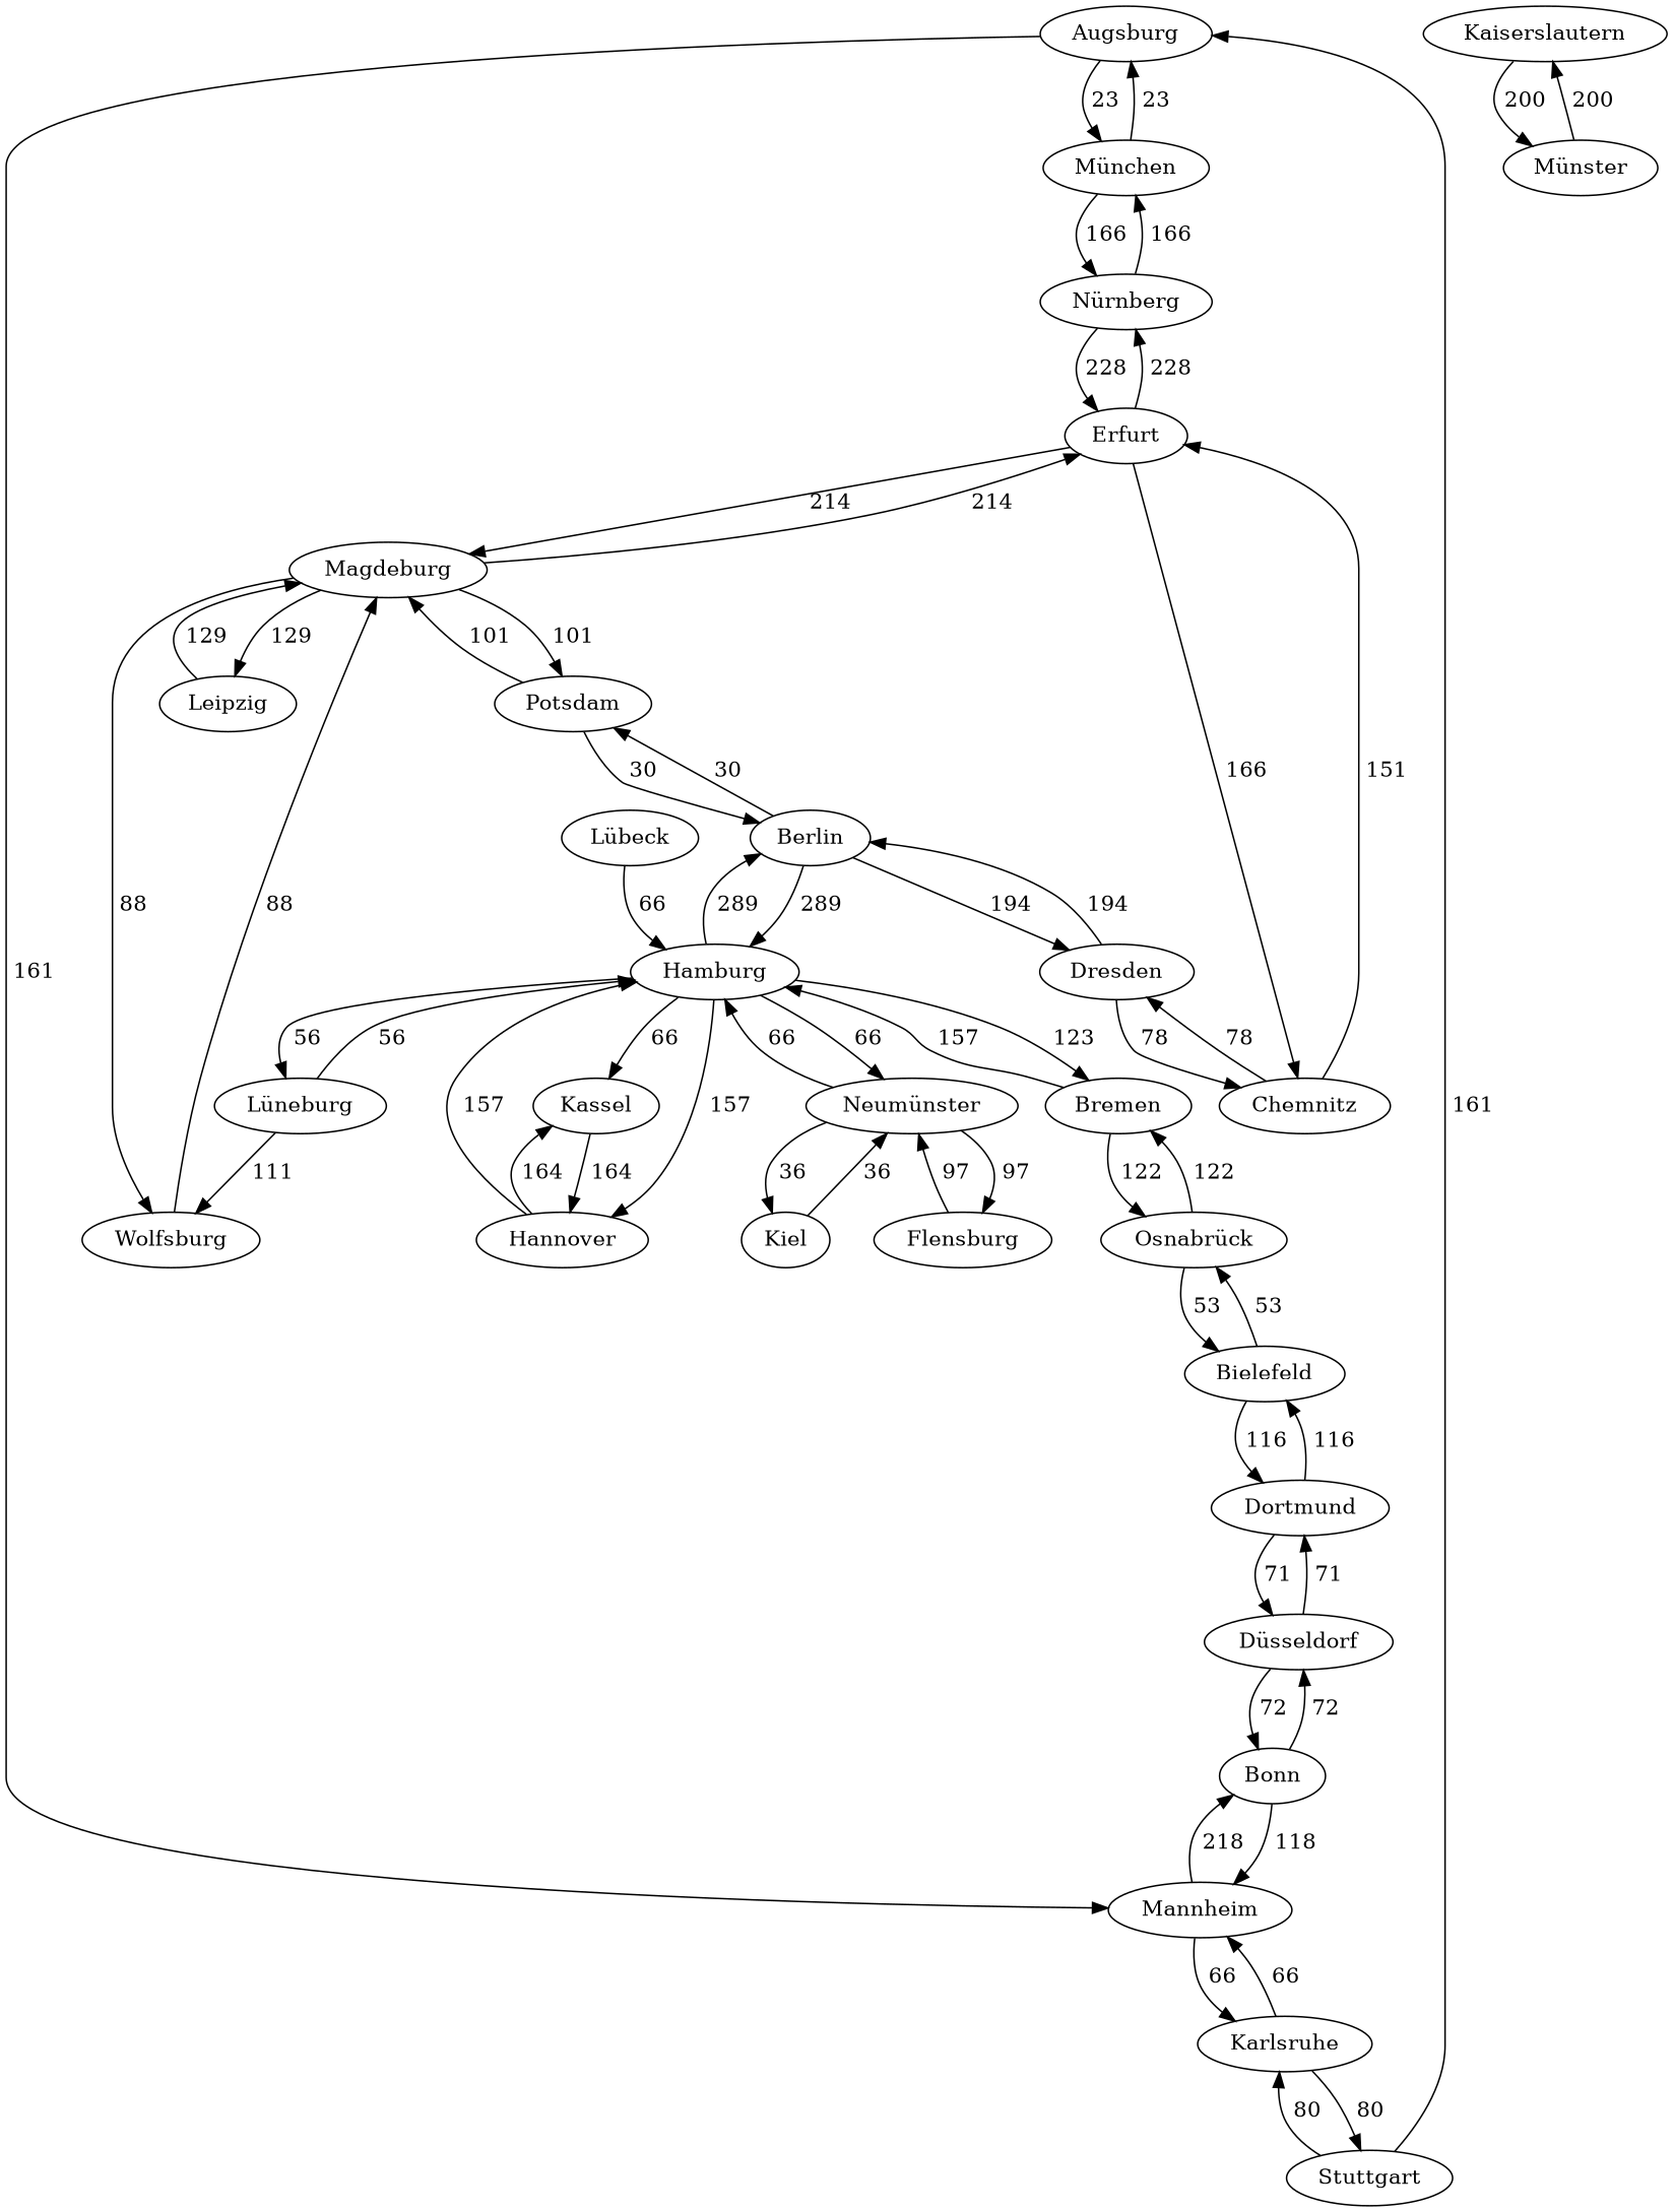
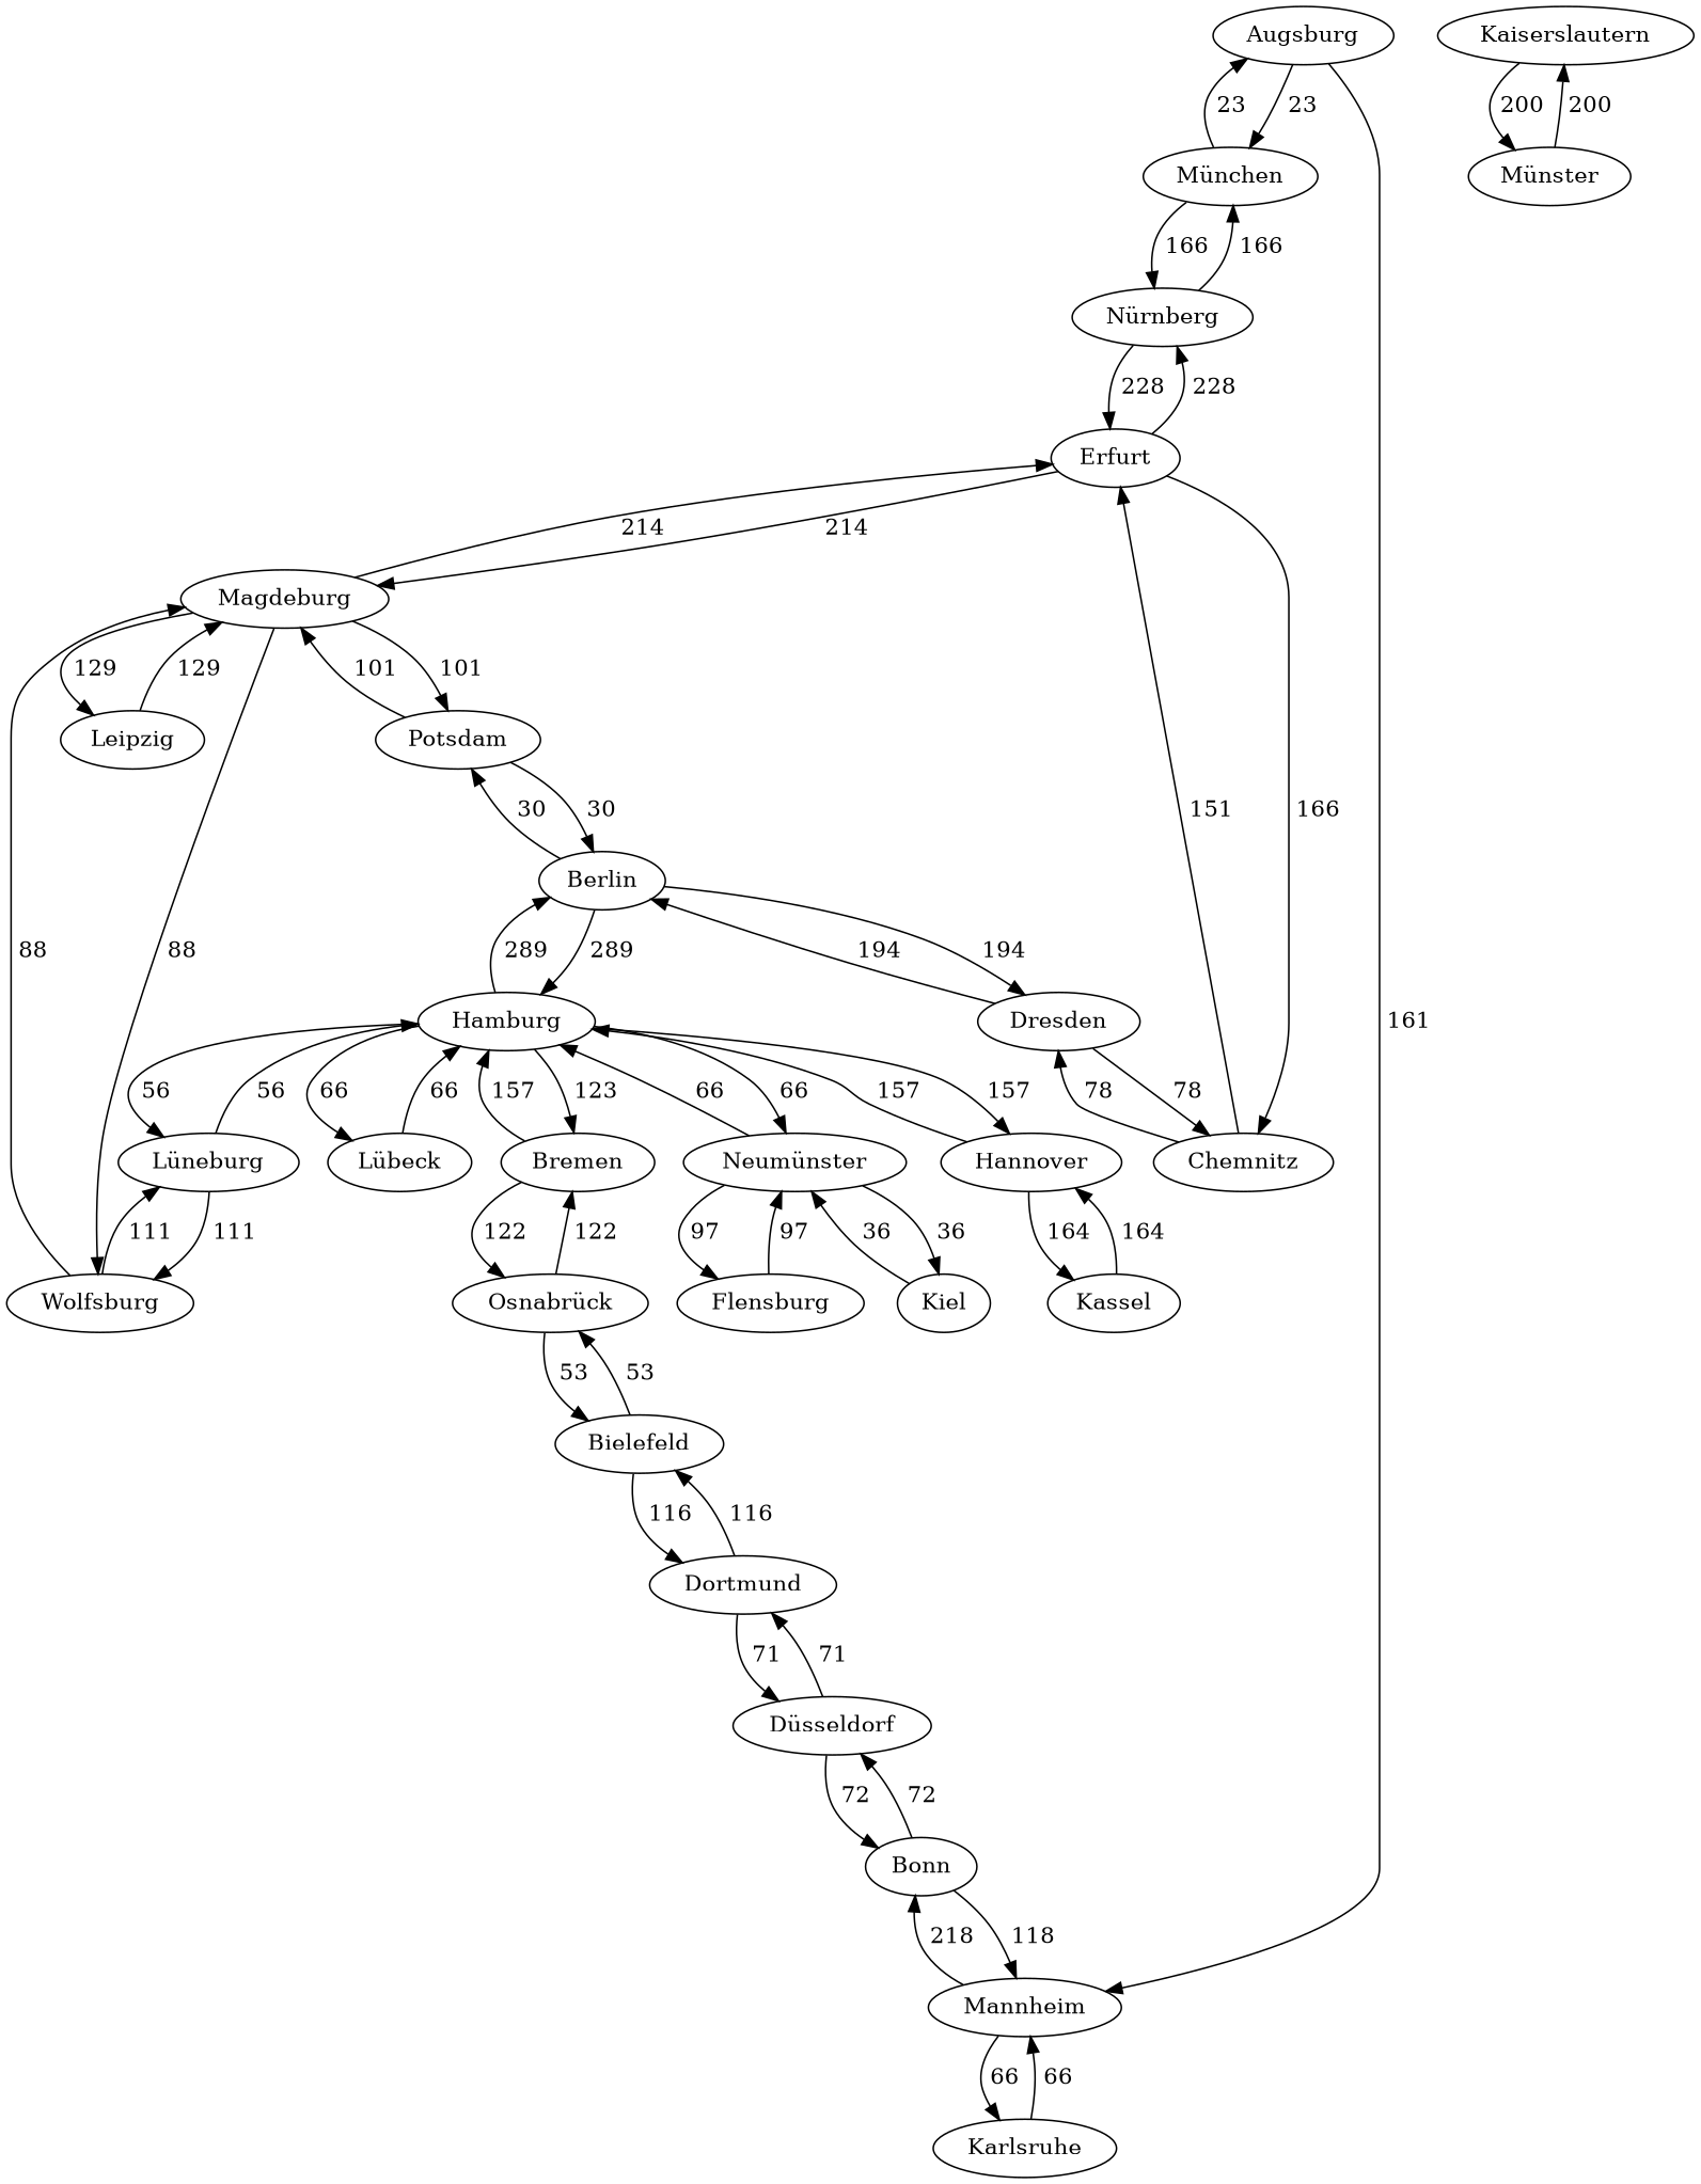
  digraph {
    Augsburg
    "München"
    Mannheim
    "Nürnberg"
-   Stuttgart
    Karlsruhe
    Erfurt
    Berlin
    Dresden
    Hamburg
    Potsdam
    Chemnitz
    Bremen
    "Neumünster"
    Hannover
    "Lübeck"
    "Lüneburg"
    Magdeburg
    "Osnabrück"
    Flensburg
    Kiel
    Kassel
    Wolfsburg
    Leipzig
    Bielefeld
    Dortmund
    "Düsseldorf"
    Bonn
    Kaiserslautern
    "Münster"
    Augsburg -> "München" [label=" 23  "]
    Augsburg -> Mannheim [label=" 161  "]
    "München" -> Augsburg [label=" 23  "]
    "München" -> "Nürnberg" [label=" 166  "]
    Mannheim -> Karlsruhe [label=" 66  "]
    Mannheim -> Bonn [label=" 218  "]
    "Nürnberg" -> "München" [label=" 166  "]
    "Nürnberg" -> Erfurt [label=" 228  "]
-   Stuttgart -> Augsburg [label=" 161  "]
-   Stuttgart -> Karlsruhe [label=" 80  "]
    Karlsruhe -> Mannheim [label=" 66  "]
-   Karlsruhe -> Stuttgart [label=" 80  "]
    Erfurt -> "Nürnberg" [label=" 228  "]
    Erfurt -> Chemnitz [label=" 166  "]
    Erfurt -> Magdeburg [label=" 214  "]
    Berlin -> Dresden [label=" 194  "]
    Berlin -> Hamburg [label=" 289  "]
    Berlin -> Potsdam [label=" 30  "]
    Dresden -> Berlin [label=" 194  "]
    Dresden -> Chemnitz [label=" 78  "]
    Hamburg -> Berlin [label=" 289  "]
    Hamburg -> Bremen [label=" 123  "]
    Hamburg -> "Neumünster" [label=" 66  "]
    Hamburg -> Hannover [label=" 157  "]
-   Hamburg -> Kassel [label=" 66  "]
+   Hamburg -> "Lübeck" [label=" 66  "]
    Hamburg -> "Lüneburg" [label=" 56  "]
    Potsdam -> Berlin [label=" 30  "]
    Potsdam -> Magdeburg [label=" 101  "]
    Chemnitz -> Erfurt [label=" 151  "]
    Chemnitz -> Dresden [label=" 78  "]
    Bremen -> Hamburg [label=" 157  "]
    Bremen -> "Osnabrück" [label=" 122  "]
    "Neumünster" -> Hamburg [label=" 66  "]
    "Neumünster" -> Flensburg [label=" 97  "]
    "Neumünster" -> Kiel [label=" 36  "]
    Hannover -> Hamburg [label=" 157  "]
    Hannover -> Kassel [label=" 164  "]
    "Lübeck" -> Hamburg [label=" 66  "]
    "Lüneburg" -> Hamburg [label=" 56  "]
    "Lüneburg" -> Wolfsburg [label=" 111  "]
    Magdeburg -> Erfurt [label=" 214  "]
    Magdeburg -> Potsdam [label=" 101  "]
    Magdeburg -> Wolfsburg [label=" 88  "]
    Magdeburg -> Leipzig [label=" 129  "]
    "Osnabrück" -> Bremen [label=" 122  "]
    "Osnabrück" -> Bielefeld [label=" 53  "]
    Flensburg -> "Neumünster" [label=" 97  "]
    Kiel -> "Neumünster" [label=" 36  "]
    Kassel -> Hannover [label=" 164  "]
+   Wolfsburg -> "Lüneburg" [label=" 111  "]
    Wolfsburg -> Magdeburg [label=" 88  "]
    Leipzig -> Magdeburg [label=" 129  "]
    Bielefeld -> "Osnabrück" [label=" 53  "]
    Bielefeld -> Dortmund [label=" 116  "]
    Dortmund -> Bielefeld [label=" 116  "]
    Dortmund -> "Düsseldorf" [label=" 71  "]
    "Düsseldorf" -> Dortmund [label=" 71  "]
    "Düsseldorf" -> Bonn [label=" 72  "]
    Bonn -> Mannheim [label=" 118  "]
    Bonn -> "Düsseldorf" [label=" 72  "]
    Kaiserslautern -> "Münster" [label=" 200  "]
    "Münster" -> Kaiserslautern [label=" 200  "]
  }
